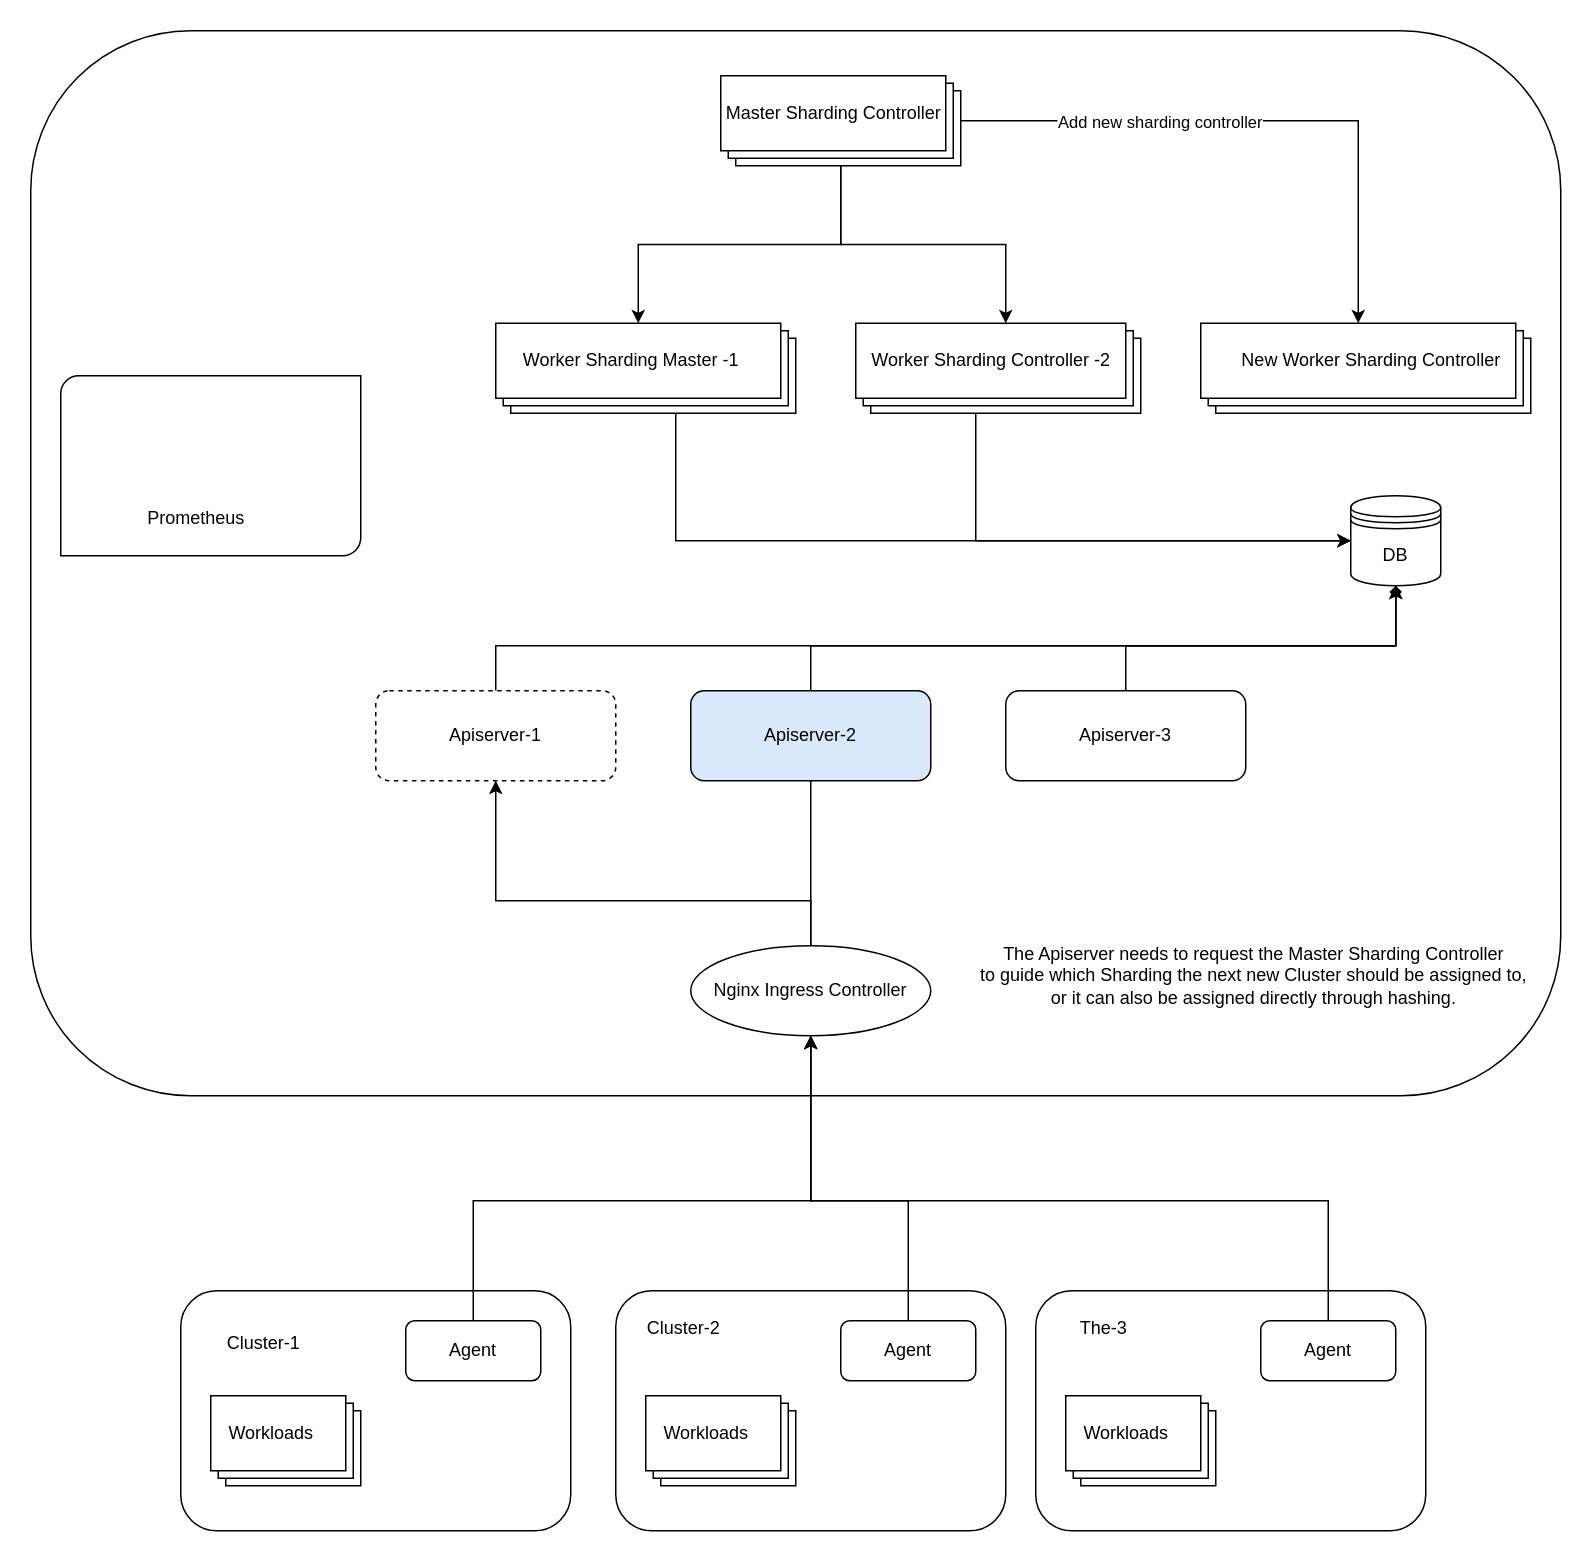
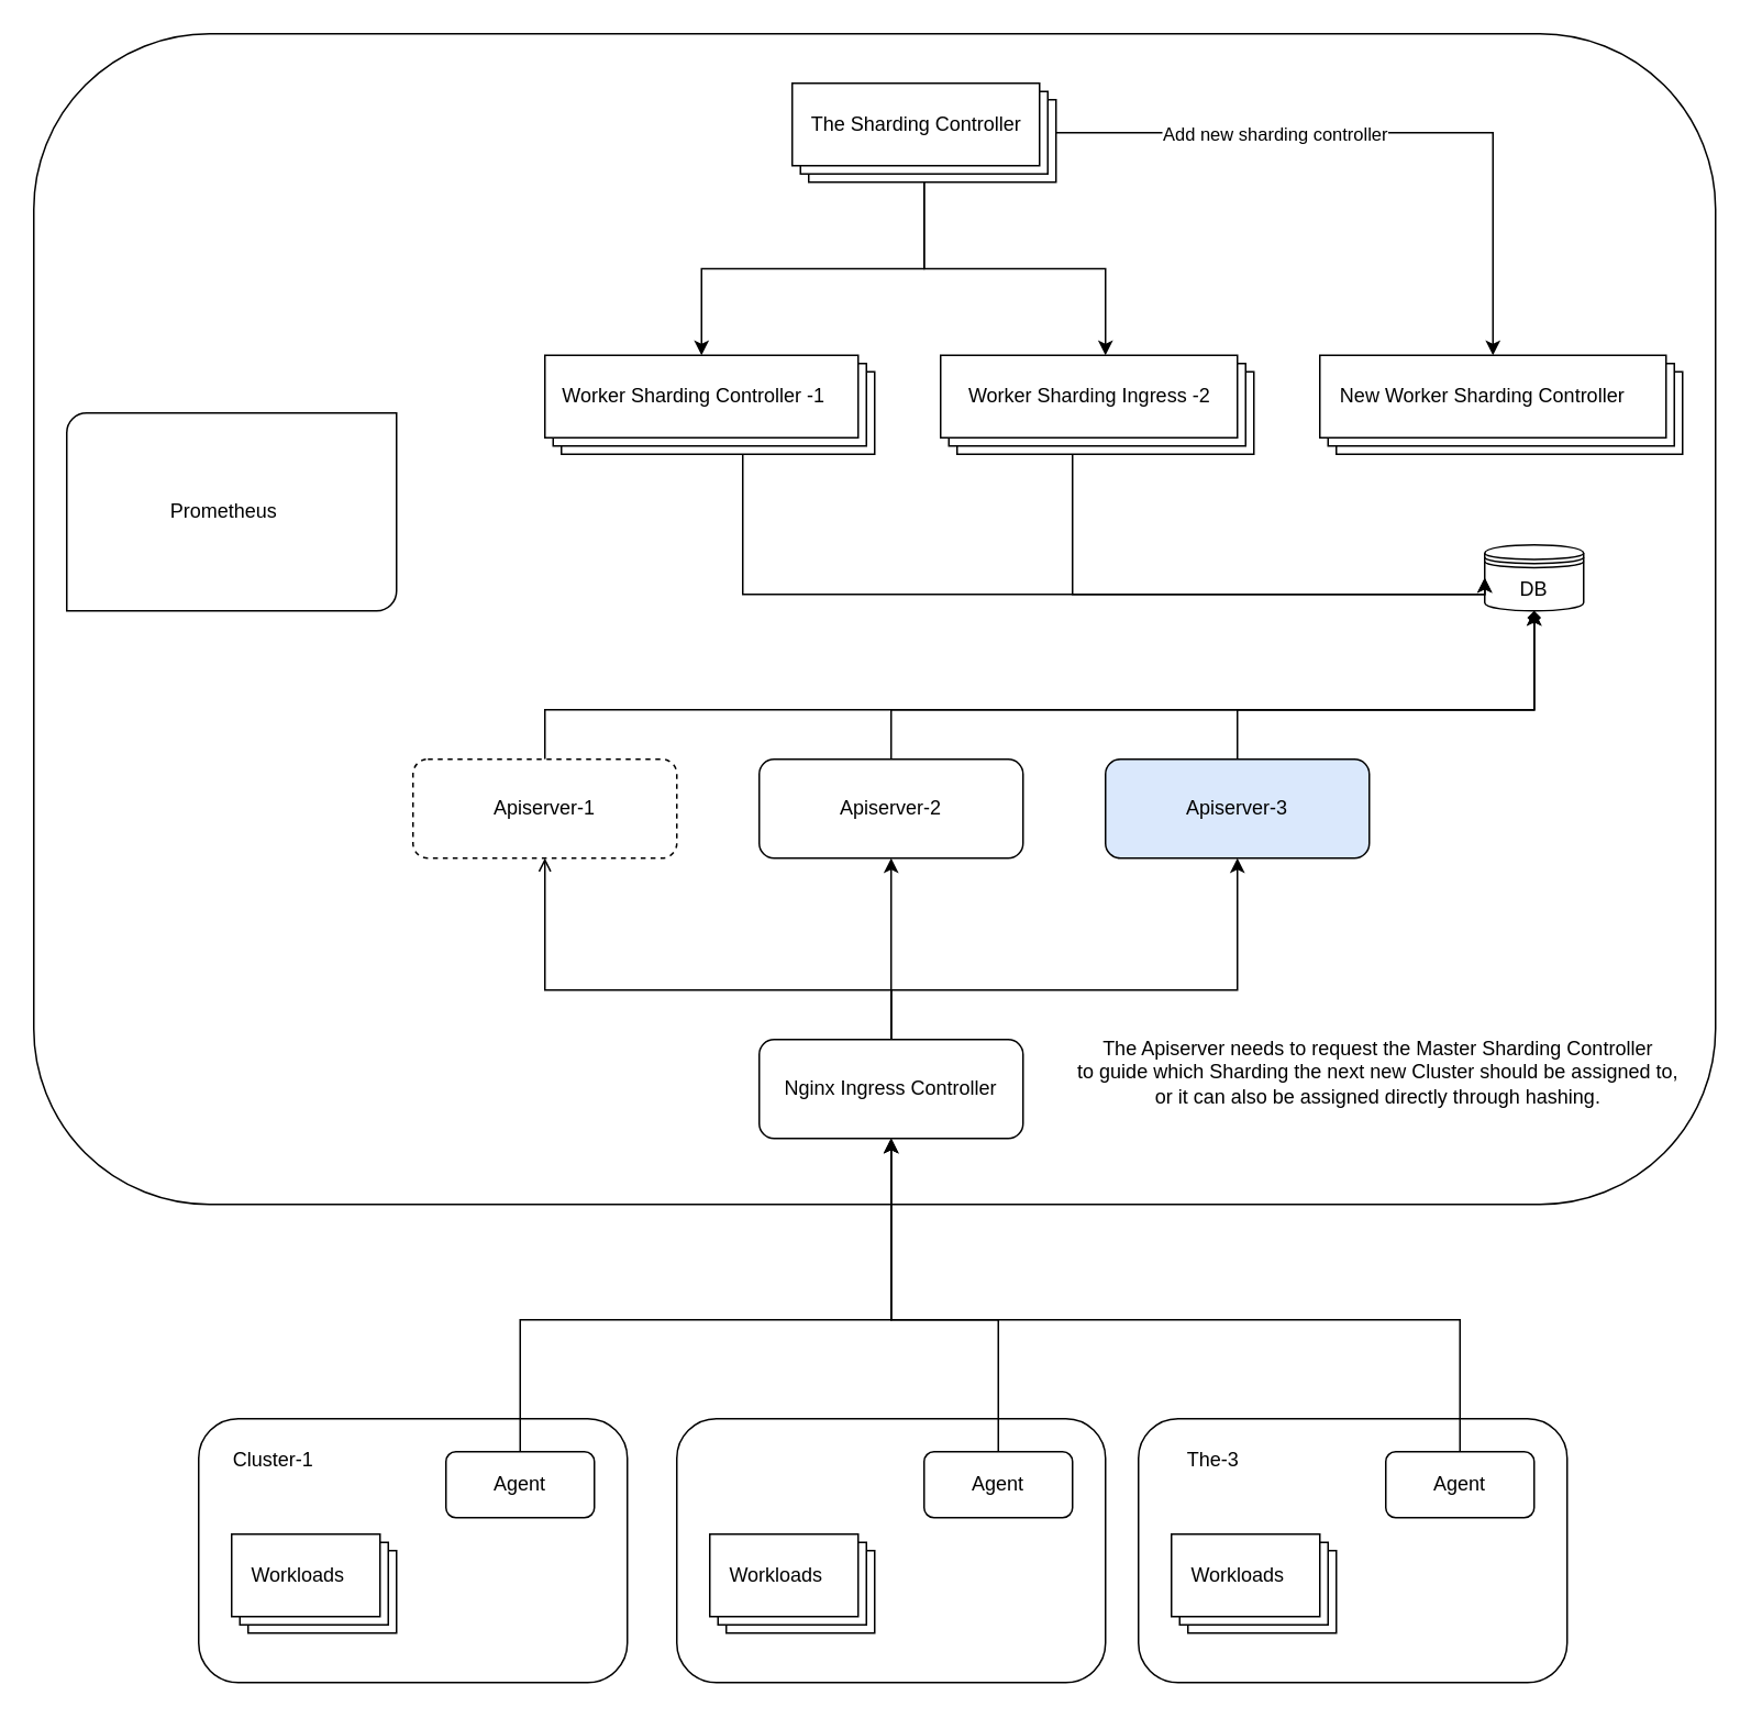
  <mxCell id="0" />
  <mxCell id="1" parent="0" />
  <mxCell id="2" value="" style="rounded=1;whiteSpace=wrap;html=1;" vertex="1" parent="1"><mxGeometry x="20" y="20" width="1020" height="710" as="geometry" /></mxCell>
  <mxCell id="3" value="" style="rounded=1;whiteSpace=wrap;html=1;" vertex="1" parent="1"><mxGeometry x="120" y="860" width="260" height="160" as="geometry" /></mxCell>
- <mxCell id="4" value="Cluster-1" style="text;html=1;align=center;verticalAlign=middle;resizable=0;points=[];autosize=1;strokeColor=none;fillColor=none;" vertex="1" parent="1"><mxGeometry x="140" y="880" width="70" height="30" as="geometry" /></mxCell>
+ <mxCell id="4" value="Cluster-1" style="text;html=1;align=center;verticalAlign=middle;resizable=0;points=[];autosize=1;strokeColor=none;fillColor=none;" vertex="1" parent="1"><mxGeometry x="130" y="870" width="70" height="30" as="geometry" /></mxCell>
  <mxCell id="5" style="edgeStyle=orthogonalEdgeStyle;rounded=0;orthogonalLoop=1;jettySize=auto;html=1;" edge="1" parent="1" source="6" target="22"><mxGeometry relative="1" as="geometry"><Array as="points"><mxPoint x="315" y="800" /><mxPoint x="540" y="800" /></Array></mxGeometry></mxCell>
  <mxCell id="6" value="Agent" style="rounded=1;whiteSpace=wrap;html=1;" vertex="1" parent="1"><mxGeometry x="270" y="880" width="90" height="40" as="geometry" /></mxCell>
  <mxCell id="7" value="" style="verticalLabelPosition=bottom;verticalAlign=top;html=1;shape=mxgraph.basic.layered_rect;dx=10;outlineConnect=0;whiteSpace=wrap;" vertex="1" parent="1"><mxGeometry x="140" y="930" width="100" height="60" as="geometry" /></mxCell>
  <mxCell id="8" value="Workloads" style="text;html=1;align=center;verticalAlign=middle;resizable=0;points=[];autosize=1;strokeColor=none;fillColor=none;" vertex="1" parent="1"><mxGeometry x="140" y="940" width="80" height="30" as="geometry" /></mxCell>
  <mxCell id="9" value="" style="rounded=1;whiteSpace=wrap;html=1;" vertex="1" parent="1"><mxGeometry x="410" y="860" width="260" height="160" as="geometry" /></mxCell>
- <mxCell id="10" value="Cluster-2" style="text;html=1;align=center;verticalAlign=middle;resizable=0;points=[];autosize=1;strokeColor=none;fillColor=none;" vertex="1" parent="1"><mxGeometry x="420" y="870" width="70" height="30" as="geometry" /></mxCell>
  <mxCell id="11" value="Agent" style="rounded=1;whiteSpace=wrap;html=1;" vertex="1" parent="1"><mxGeometry x="560" y="880" width="90" height="40" as="geometry" /></mxCell>
  <mxCell id="12" value="" style="verticalLabelPosition=bottom;verticalAlign=top;html=1;shape=mxgraph.basic.layered_rect;dx=10;outlineConnect=0;whiteSpace=wrap;" vertex="1" parent="1"><mxGeometry x="430" y="930" width="100" height="60" as="geometry" /></mxCell>
  <mxCell id="13" value="Workloads" style="text;html=1;align=center;verticalAlign=middle;resizable=0;points=[];autosize=1;strokeColor=none;fillColor=none;" vertex="1" parent="1"><mxGeometry x="430" y="940" width="80" height="30" as="geometry" /></mxCell>
  <mxCell id="14" value="" style="rounded=1;whiteSpace=wrap;html=1;" vertex="1" parent="1"><mxGeometry x="690" y="860" width="260" height="160" as="geometry" /></mxCell>
  <mxCell id="15" value="The-3" style="text;html=1;align=center;verticalAlign=middle;resizable=0;points=[];autosize=1;strokeColor=none;fillColor=none;" vertex="1" parent="1"><mxGeometry x="700" y="870" width="70" height="30" as="geometry" /></mxCell>
  <mxCell id="16" value="Agent" style="rounded=1;whiteSpace=wrap;html=1;" vertex="1" parent="1"><mxGeometry x="840" y="880" width="90" height="40" as="geometry" /></mxCell>
  <mxCell id="17" value="" style="verticalLabelPosition=bottom;verticalAlign=top;html=1;shape=mxgraph.basic.layered_rect;dx=10;outlineConnect=0;whiteSpace=wrap;" vertex="1" parent="1"><mxGeometry x="710" y="930" width="100" height="60" as="geometry" /></mxCell>
  <mxCell id="18" value="Workloads" style="text;html=1;align=center;verticalAlign=middle;resizable=0;points=[];autosize=1;strokeColor=none;fillColor=none;" vertex="1" parent="1"><mxGeometry x="710" y="940" width="80" height="30" as="geometry" /></mxCell>
- <mxCell id="19" style="edgeStyle=orthogonalEdgeStyle;rounded=0;orthogonalLoop=1;jettySize=auto;html=1;entryX=0.5;entryY=1;entryDx=0;entryDy=0;endArrow=none;" edge="1" parent="1" source="22" target="26"><mxGeometry relative="1" as="geometry" /></mxCell>
- <mxCell id="20" style="edgeStyle=orthogonalEdgeStyle;rounded=0;orthogonalLoop=1;jettySize=auto;html=1;entryX=0.5;entryY=1;entryDx=0;entryDy=0;" edge="1" parent="1" source="22" target="24"><mxGeometry relative="1" as="geometry"><Array as="points"><mxPoint x="540" y="600" /><mxPoint x="330" y="600" /></Array></mxGeometry></mxCell>
- <mxCell id="22" value="Nginx Ingress Controller" style="ellipse;whiteSpace=wrap;html=1;" vertex="1" parent="1"><mxGeometry x="460" y="630" width="160" height="60" as="geometry" /></mxCell>
+ <mxCell id="19" style="edgeStyle=orthogonalEdgeStyle;rounded=0;orthogonalLoop=1;jettySize=auto;html=1;entryX=0.5;entryY=1;entryDx=0;entryDy=0;" edge="1" parent="1" source="22" target="26"><mxGeometry relative="1" as="geometry" /></mxCell>
+ <mxCell id="20" style="edgeStyle=orthogonalEdgeStyle;rounded=0;orthogonalLoop=1;jettySize=auto;html=1;entryX=0.5;entryY=1;entryDx=0;entryDy=0;endArrow=open;" edge="1" parent="1" source="22" target="24"><mxGeometry relative="1" as="geometry"><Array as="points"><mxPoint x="540" y="600" /><mxPoint x="330" y="600" /></Array></mxGeometry></mxCell>
+ <mxCell id="21" style="edgeStyle=orthogonalEdgeStyle;rounded=0;orthogonalLoop=1;jettySize=auto;html=1;entryX=0.5;entryY=1;entryDx=0;entryDy=0;" edge="1" parent="1" source="22" target="28"><mxGeometry relative="1" as="geometry"><Array as="points"><mxPoint x="540" y="600" /><mxPoint x="750" y="600" /></Array></mxGeometry></mxCell>
+ <mxCell id="22" value="Nginx Ingress Controller" style="rounded=1;whiteSpace=wrap;html=1;" vertex="1" parent="1"><mxGeometry x="460" y="630" width="160" height="60" as="geometry" /></mxCell>
  <mxCell id="23" style="edgeStyle=orthogonalEdgeStyle;rounded=0;orthogonalLoop=1;jettySize=auto;html=1;entryX=0.5;entryY=1;entryDx=0;entryDy=0;" edge="1" parent="1" source="24" target="29"><mxGeometry relative="1" as="geometry"><Array as="points"><mxPoint x="330" y="430" /><mxPoint x="930" y="430" /></Array></mxGeometry></mxCell>
  <mxCell id="24" value="Apiserver-1" style="rounded=1;whiteSpace=wrap;html=1;dashed=1;" vertex="1" parent="1"><mxGeometry x="250" y="460" width="160" height="60" as="geometry" /></mxCell>
  <mxCell id="25" style="edgeStyle=orthogonalEdgeStyle;rounded=0;orthogonalLoop=1;jettySize=auto;html=1;entryX=0.5;entryY=1;entryDx=0;entryDy=0;endArrow=diamond;" edge="1" parent="1" source="26" target="29"><mxGeometry relative="1" as="geometry"><Array as="points"><mxPoint x="540" y="430" /><mxPoint x="930" y="430" /></Array></mxGeometry></mxCell>
- <mxCell id="26" value="Apiserver-2" style="rounded=1;whiteSpace=wrap;html=1;fillColor=#dae8fc;" vertex="1" parent="1"><mxGeometry x="460" y="460" width="160" height="60" as="geometry" /></mxCell>
+ <mxCell id="26" value="Apiserver-2" style="rounded=1;whiteSpace=wrap;html=1;" vertex="1" parent="1"><mxGeometry x="460" y="460" width="160" height="60" as="geometry" /></mxCell>
  <mxCell id="27" style="edgeStyle=orthogonalEdgeStyle;rounded=0;orthogonalLoop=1;jettySize=auto;html=1;entryX=0.5;entryY=1;entryDx=0;entryDy=0;" edge="1" parent="1" source="28" target="29"><mxGeometry relative="1" as="geometry"><Array as="points"><mxPoint x="750" y="430" /><mxPoint x="930" y="430" /></Array></mxGeometry></mxCell>
- <mxCell id="28" value="Apiserver-3" style="rounded=1;whiteSpace=wrap;html=1;" vertex="1" parent="1"><mxGeometry x="670" y="460" width="160" height="60" as="geometry" /></mxCell>
- <mxCell id="29" value="DB" style="shape=datastore;whiteSpace=wrap;html=1;" vertex="1" parent="1"><mxGeometry x="900" y="330" width="60" height="60" as="geometry" /></mxCell>
+ <mxCell id="28" value="Apiserver-3" style="rounded=1;whiteSpace=wrap;html=1;fillColor=#dae8fc;" vertex="1" parent="1"><mxGeometry x="670" y="460" width="160" height="60" as="geometry" /></mxCell>
+ <mxCell id="29" value="DB" style="shape=datastore;whiteSpace=wrap;html=1;" vertex="1" parent="1"><mxGeometry x="900" y="330" width="60" height="40" as="geometry" /></mxCell>
  <mxCell id="30" style="edgeStyle=orthogonalEdgeStyle;rounded=0;orthogonalLoop=1;jettySize=auto;html=1;entryX=0;entryY=0.5;entryDx=0;entryDy=0;" edge="1" parent="1" source="31" target="29"><mxGeometry relative="1" as="geometry"><Array as="points"><mxPoint x="450" y="360" /></Array></mxGeometry></mxCell>
  <mxCell id="31" value="" style="verticalLabelPosition=bottom;verticalAlign=top;html=1;shape=mxgraph.basic.layered_rect;dx=10;outlineConnect=0;whiteSpace=wrap;" vertex="1" parent="1"><mxGeometry x="330" y="215" width="200" height="60" as="geometry" /></mxCell>
- <mxCell id="32" value="Worker Sharding Master -1" style="text;html=1;align=center;verticalAlign=middle;resizable=0;points=[];autosize=1;strokeColor=none;fillColor=none;" vertex="1" parent="1"><mxGeometry x="330" y="225" width="180" height="30" as="geometry" /></mxCell>
+ <mxCell id="32" value="Worker Sharding Controller -1" style="text;html=1;align=center;verticalAlign=middle;resizable=0;points=[];autosize=1;strokeColor=none;fillColor=none;" vertex="1" parent="1"><mxGeometry x="330" y="225" width="180" height="30" as="geometry" /></mxCell>
  <mxCell id="33" style="edgeStyle=orthogonalEdgeStyle;rounded=0;orthogonalLoop=1;jettySize=auto;html=1;entryX=0;entryY=0.5;entryDx=0;entryDy=0;" edge="1" parent="1" source="34" target="29"><mxGeometry relative="1" as="geometry"><Array as="points"><mxPoint x="650" y="360" /></Array></mxGeometry></mxCell>
  <mxCell id="34" value="" style="verticalLabelPosition=bottom;verticalAlign=top;html=1;shape=mxgraph.basic.layered_rect;dx=10;outlineConnect=0;whiteSpace=wrap;" vertex="1" parent="1"><mxGeometry x="570" y="215" width="190" height="60" as="geometry" /></mxCell>
  <mxCell id="35" value="" style="verticalLabelPosition=bottom;verticalAlign=top;html=1;shape=mxgraph.basic.layered_rect;dx=10;outlineConnect=0;whiteSpace=wrap;" vertex="1" parent="1"><mxGeometry x="480" y="50" width="160" height="60" as="geometry" /></mxCell>
- <mxCell id="36" value="Master Sharding Controller" style="text;html=1;align=center;verticalAlign=middle;resizable=0;points=[];autosize=1;strokeColor=none;fillColor=none;" vertex="1" parent="1"><mxGeometry x="470" y="60" width="170" height="30" as="geometry" /></mxCell>
- <mxCell id="37" value="Worker Sharding Controller -2" style="text;html=1;align=center;verticalAlign=middle;resizable=0;points=[];autosize=1;strokeColor=none;fillColor=none;" vertex="1" parent="1"><mxGeometry x="570" y="225" width="180" height="30" as="geometry" /></mxCell>
+ <mxCell id="36" value="The Sharding Controller" style="text;html=1;align=center;verticalAlign=middle;resizable=0;points=[];autosize=1;strokeColor=none;fillColor=none;" vertex="1" parent="1"><mxGeometry x="470" y="60" width="170" height="30" as="geometry" /></mxCell>
+ <mxCell id="37" value="Worker Sharding Ingress -2" style="text;html=1;align=center;verticalAlign=middle;resizable=0;points=[];autosize=1;strokeColor=none;fillColor=none;" vertex="1" parent="1"><mxGeometry x="570" y="225" width="180" height="30" as="geometry" /></mxCell>
  <mxCell id="38" style="edgeStyle=orthogonalEdgeStyle;rounded=0;orthogonalLoop=1;jettySize=auto;html=1;entryX=0;entryY=0;entryDx=95;entryDy=0;entryPerimeter=0;" edge="1" parent="1" source="35" target="31"><mxGeometry relative="1" as="geometry" /></mxCell>
  <mxCell id="39" style="edgeStyle=orthogonalEdgeStyle;rounded=0;orthogonalLoop=1;jettySize=auto;html=1;entryX=0;entryY=0;entryDx=100;entryDy=0;entryPerimeter=0;" edge="1" parent="1" source="35" target="34"><mxGeometry relative="1" as="geometry" /></mxCell>
  <mxCell id="40" value="" style="verticalLabelPosition=bottom;verticalAlign=top;html=1;shape=mxgraph.basic.layered_rect;dx=10;outlineConnect=0;whiteSpace=wrap;" vertex="1" parent="1"><mxGeometry x="800" y="215" width="220" height="60" as="geometry" /></mxCell>
- <mxCell id="41" value="New Worker Sharding Controller&amp;nbsp;" style="text;html=1;align=center;verticalAlign=middle;resizable=0;points=[];autosize=1;strokeColor=none;fillColor=none;" vertex="1" parent="1"><mxGeometry x="815" y="225" width="200" height="30" as="geometry" /></mxCell>
+ <mxCell id="41" value="New Worker Sharding Controller&amp;nbsp;" style="text;html=1;align=center;verticalAlign=middle;resizable=0;points=[];autosize=1;strokeColor=none;fillColor=none;" vertex="1" parent="1"><mxGeometry x="800" y="225" width="200" height="30" as="geometry" /></mxCell>
  <mxCell id="42" style="edgeStyle=orthogonalEdgeStyle;rounded=0;orthogonalLoop=1;jettySize=auto;html=1;entryX=0;entryY=0;entryDx=105;entryDy=0;entryPerimeter=0;" edge="1" parent="1" source="35" target="40"><mxGeometry relative="1" as="geometry" /></mxCell>
  <mxCell id="43" value="Add new sharding controller" style="edgeLabel;html=1;align=center;verticalAlign=middle;resizable=0;points=[];" vertex="1" connectable="0" parent="42"><mxGeometry x="-0.34" relative="1" as="geometry"><mxPoint as="offset" /></mxGeometry></mxCell>
  <mxCell id="44" value="" style="verticalLabelPosition=bottom;verticalAlign=top;html=1;shape=mxgraph.basic.diag_round_rect;dx=6;whiteSpace=wrap;" vertex="1" parent="1"><mxGeometry x="40" y="250" width="200" height="120" as="geometry" /></mxCell>
- <mxCell id="45" value="Prometheus" style="text;html=1;align=center;verticalAlign=middle;resizable=0;points=[];autosize=1;strokeColor=none;fillColor=none;" vertex="1" parent="1"><mxGeometry x="85" y="330" width="90" height="30" as="geometry" /></mxCell>
+ <mxCell id="45" value="Prometheus" style="text;html=1;align=center;verticalAlign=middle;resizable=0;points=[];autosize=1;strokeColor=none;fillColor=none;" vertex="1" parent="1"><mxGeometry x="90" y="295" width="90" height="30" as="geometry" /></mxCell>
  <mxCell id="46" style="edgeStyle=orthogonalEdgeStyle;rounded=0;orthogonalLoop=1;jettySize=auto;html=1;exitX=0.5;exitY=0;exitDx=0;exitDy=0;" edge="1" parent="1" source="16" target="22"><mxGeometry relative="1" as="geometry"><Array as="points"><mxPoint x="885" y="800" /><mxPoint x="540" y="800" /></Array></mxGeometry></mxCell>
  <mxCell id="47" style="edgeStyle=orthogonalEdgeStyle;rounded=0;orthogonalLoop=1;jettySize=auto;html=1;entryX=0.5;entryY=1;entryDx=0;entryDy=0;exitX=0.5;exitY=0;exitDx=0;exitDy=0;" edge="1" parent="1" source="11" target="22"><mxGeometry relative="1" as="geometry"><Array as="points"><mxPoint x="605" y="800" /><mxPoint x="540" y="800" /></Array></mxGeometry></mxCell>
  <mxCell id="48" value="The Apiserver needs to request the Master Sharding Controller&lt;br&gt;to guide which Sharding the next new Cluster should be assigned to,&lt;br&gt;or it can also be assigned directly through hashing." style="text;html=1;align=center;verticalAlign=middle;resizable=0;points=[];autosize=1;strokeColor=none;fillColor=none;" vertex="1" parent="1"><mxGeometry x="640" y="620" width="390" height="60" as="geometry" /></mxCell>
